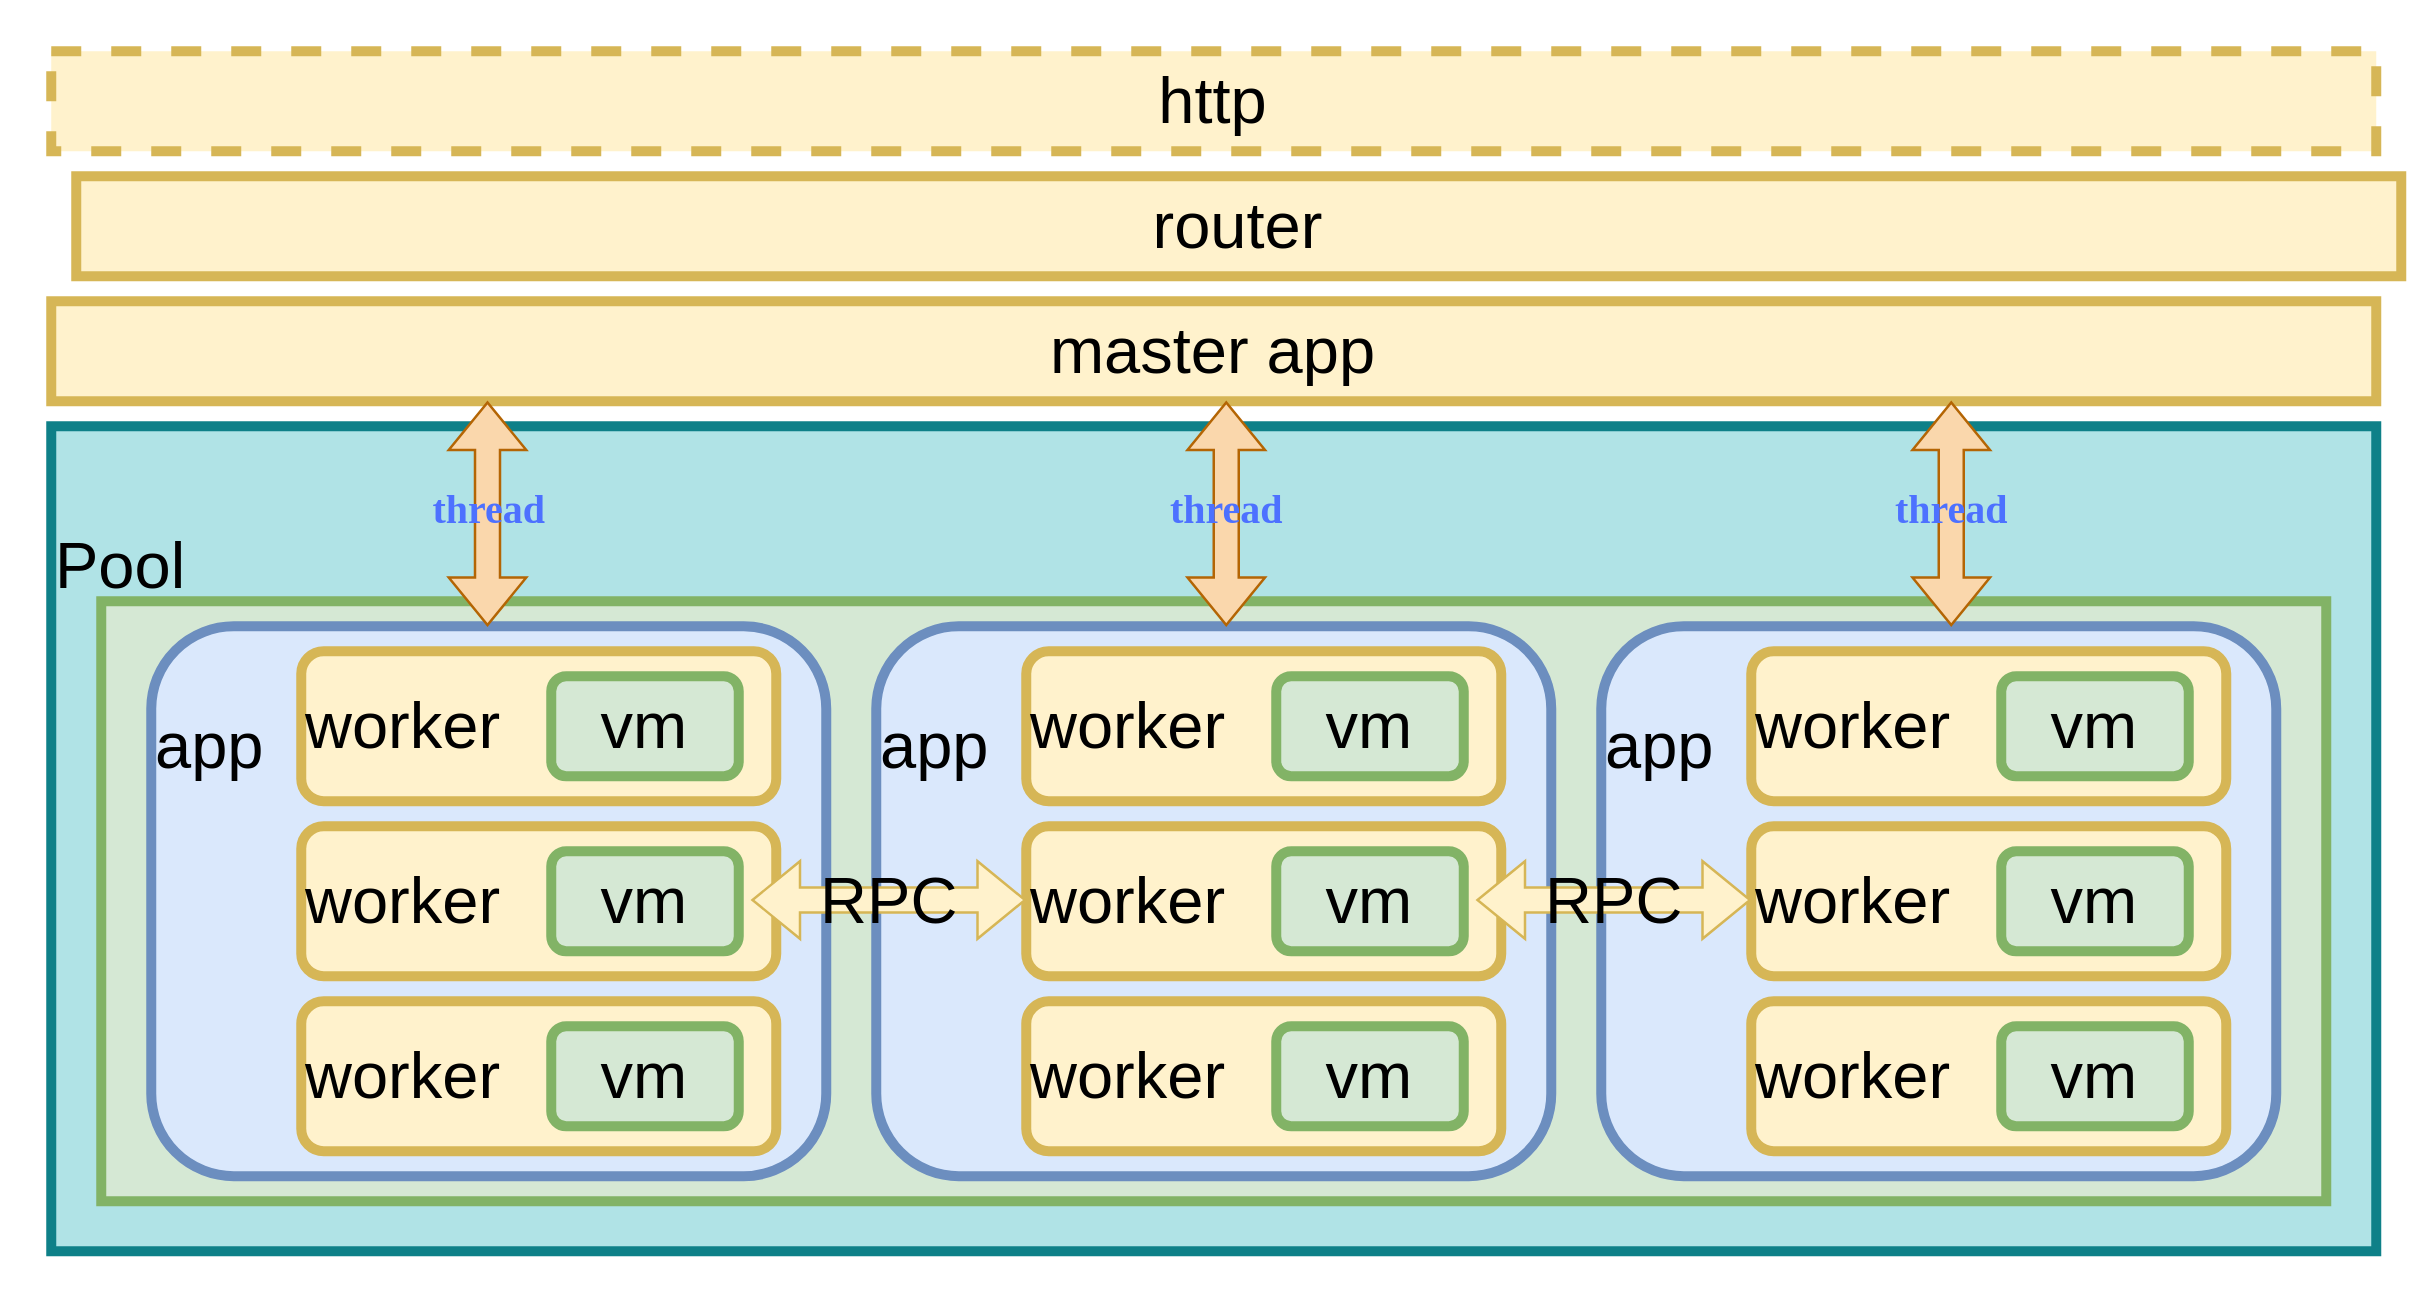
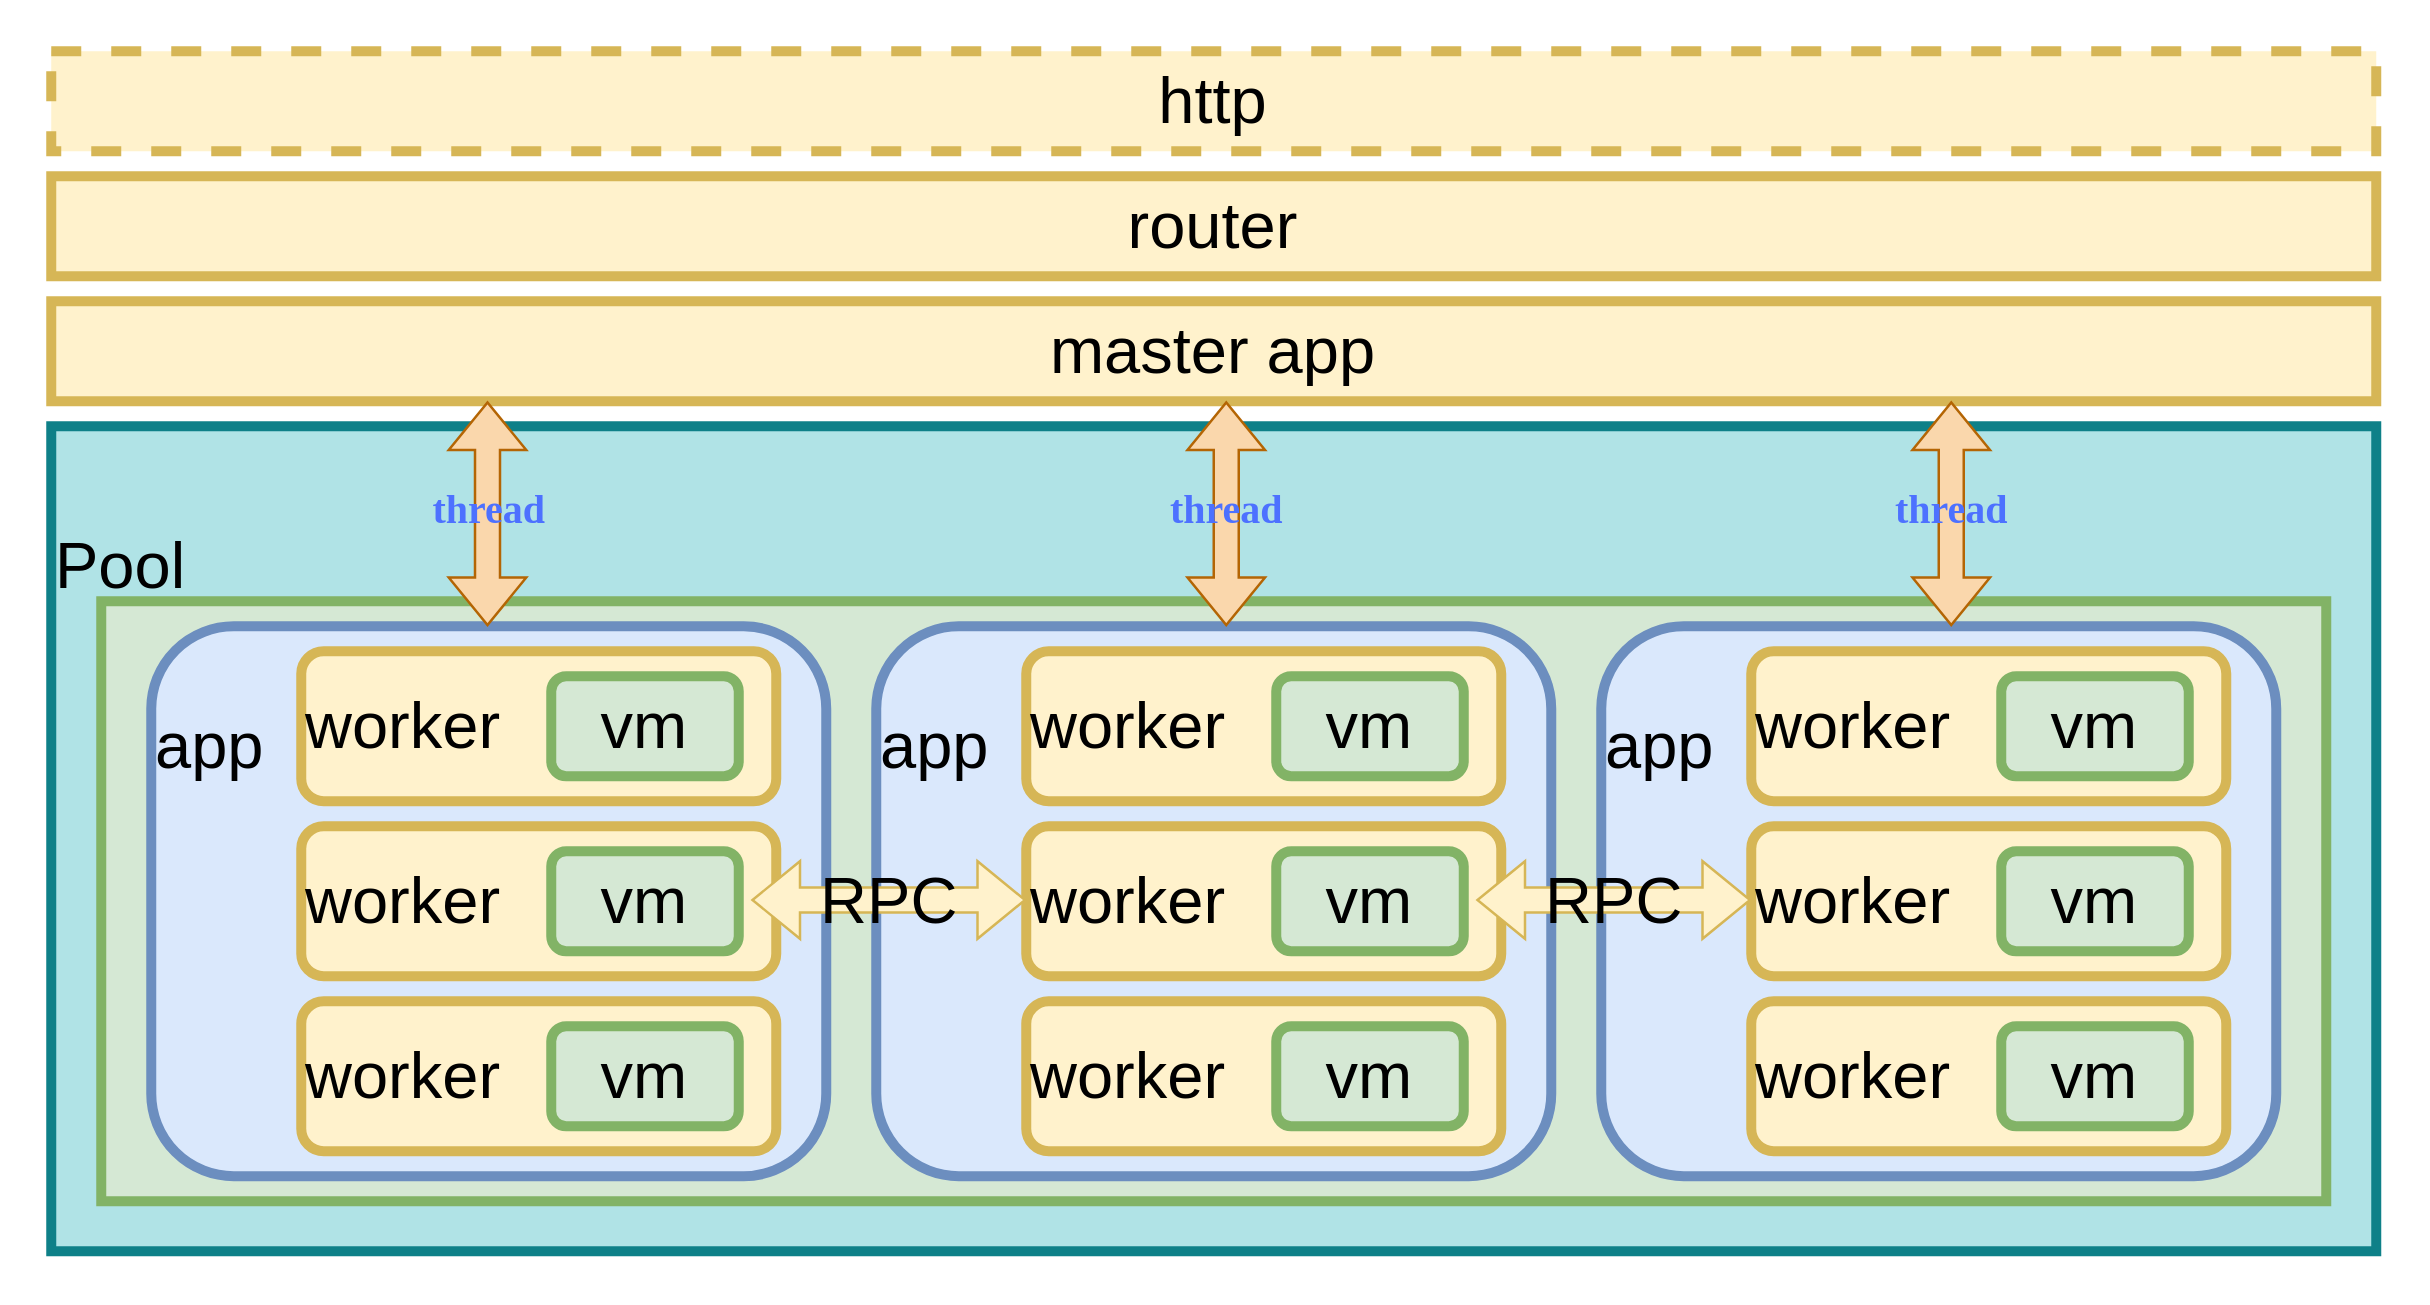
  <mxCell id="0" />
  <mxCell id="1" parent="0" />
  <mxCell id="2" value="Pool&lt;br&gt;&lt;br&gt;&lt;br&gt;&lt;br&gt;&lt;br&gt;&lt;br&gt;&lt;br&gt;&lt;br&gt;" style="rounded=0;whiteSpace=wrap;html=1;fontSize=26;strokeColor=#0e8088;strokeWidth=4;fillColor=#b0e3e6;align=left;" parent="1" vertex="1"><mxGeometry x="20" y="170" width="930" height="330" as="geometry" /></mxCell>
  <mxCell id="3" value="http" style="rounded=0;whiteSpace=wrap;html=1;fontSize=26;strokeWidth=4;fillColor=#fff2cc;strokeColor=#d6b656;dashed=1;" parent="1" vertex="1"><mxGeometry x="20" y="20" width="930" height="40" as="geometry" /></mxCell>
  <mxCell id="4" value="" style="rounded=0;whiteSpace=wrap;html=1;fontSize=26;strokeWidth=4;fillColor=#d5e8d4;strokeColor=#82b366;" parent="1" vertex="1"><mxGeometry x="40" y="240" width="890" height="240" as="geometry" /></mxCell>
  <mxCell id="5" value="app&lt;br&gt;&amp;nbsp;&lt;br&gt;&lt;br&gt;&lt;br&gt;&amp;nbsp;" style="rounded=1;whiteSpace=wrap;html=1;fontSize=26;strokeColor=#6c8ebf;strokeWidth=4;fillColor=#dae8fc;align=left;" parent="1" vertex="1"><mxGeometry x="60" y="250" width="270" height="220" as="geometry" /></mxCell>
  <mxCell id="6" value="worker" style="rounded=1;whiteSpace=wrap;html=1;fontSize=26;strokeColor=#d6b656;strokeWidth=4;fillColor=#fff2cc;align=left;" parent="1" vertex="1"><mxGeometry x="120" y="260" width="190" height="60" as="geometry" /></mxCell>
  <mxCell id="7" value="vm" style="rounded=1;whiteSpace=wrap;html=1;fontSize=26;strokeColor=#82b366;strokeWidth=4;fillColor=#d5e8d4;align=center;" parent="1" vertex="1"><mxGeometry x="220" y="270" width="75" height="40" as="geometry" /></mxCell>
  <mxCell id="8" value="worker" style="rounded=1;whiteSpace=wrap;html=1;fontSize=26;strokeColor=#d6b656;strokeWidth=4;fillColor=#fff2cc;align=left;" parent="1" vertex="1"><mxGeometry x="120" y="330" width="190" height="60" as="geometry" /></mxCell>
  <mxCell id="9" value="vm" style="rounded=1;whiteSpace=wrap;html=1;fontSize=26;strokeColor=#82b366;strokeWidth=4;fillColor=#d5e8d4;align=center;" parent="1" vertex="1"><mxGeometry x="220" y="340" width="75" height="40" as="geometry" /></mxCell>
  <mxCell id="10" value="worker" style="rounded=1;whiteSpace=wrap;html=1;fontSize=26;strokeColor=#d6b656;strokeWidth=4;fillColor=#fff2cc;align=left;" parent="1" vertex="1"><mxGeometry x="120" y="400" width="190" height="60" as="geometry" /></mxCell>
  <mxCell id="11" value="vm" style="rounded=1;whiteSpace=wrap;html=1;fontSize=26;strokeColor=#82b366;strokeWidth=4;fillColor=#d5e8d4;align=center;" parent="1" vertex="1"><mxGeometry x="220" y="410" width="75" height="40" as="geometry" /></mxCell>
  <mxCell id="12" value="app&lt;br&gt;&amp;nbsp;&lt;br&gt;&lt;br&gt;&lt;br&gt;&amp;nbsp;" style="rounded=1;whiteSpace=wrap;html=1;fontSize=26;strokeColor=#6c8ebf;strokeWidth=4;fillColor=#dae8fc;align=left;" parent="1" vertex="1"><mxGeometry x="350" y="250" width="270" height="220" as="geometry" /></mxCell>
  <mxCell id="13" value="worker" style="rounded=1;whiteSpace=wrap;html=1;fontSize=26;strokeColor=#d6b656;strokeWidth=4;fillColor=#fff2cc;align=left;" parent="1" vertex="1"><mxGeometry x="410" y="260" width="190" height="60" as="geometry" /></mxCell>
  <mxCell id="14" value="vm" style="rounded=1;whiteSpace=wrap;html=1;fontSize=26;strokeColor=#82b366;strokeWidth=4;fillColor=#d5e8d4;align=center;" parent="1" vertex="1"><mxGeometry x="510" y="270" width="75" height="40" as="geometry" /></mxCell>
  <mxCell id="15" value="worker" style="rounded=1;whiteSpace=wrap;html=1;fontSize=26;strokeColor=#d6b656;strokeWidth=4;fillColor=#fff2cc;align=left;" parent="1" vertex="1"><mxGeometry x="410" y="330" width="190" height="60" as="geometry" /></mxCell>
  <mxCell id="16" value="vm" style="rounded=1;whiteSpace=wrap;html=1;fontSize=26;strokeColor=#82b366;strokeWidth=4;fillColor=#d5e8d4;align=center;" parent="1" vertex="1"><mxGeometry x="510" y="340" width="75" height="40" as="geometry" /></mxCell>
  <mxCell id="17" value="worker" style="rounded=1;whiteSpace=wrap;html=1;fontSize=26;strokeColor=#d6b656;strokeWidth=4;fillColor=#fff2cc;align=left;" parent="1" vertex="1"><mxGeometry x="410" y="400" width="190" height="60" as="geometry" /></mxCell>
  <mxCell id="18" value="vm" style="rounded=1;whiteSpace=wrap;html=1;fontSize=26;strokeColor=#82b366;strokeWidth=4;fillColor=#d5e8d4;align=center;" parent="1" vertex="1"><mxGeometry x="510" y="410" width="75" height="40" as="geometry" /></mxCell>
  <mxCell id="19" value="app&lt;br&gt;&amp;nbsp;&lt;br&gt;&lt;br&gt;&lt;br&gt;&amp;nbsp;" style="rounded=1;whiteSpace=wrap;html=1;fontSize=26;strokeColor=#6c8ebf;strokeWidth=4;fillColor=#dae8fc;align=left;" parent="1" vertex="1"><mxGeometry x="640" y="250" width="270" height="220" as="geometry" /></mxCell>
  <mxCell id="20" value="worker" style="rounded=1;whiteSpace=wrap;html=1;fontSize=26;strokeColor=#d6b656;strokeWidth=4;fillColor=#fff2cc;align=left;" parent="1" vertex="1"><mxGeometry x="700" y="260" width="190" height="60" as="geometry" /></mxCell>
  <mxCell id="21" value="vm" style="rounded=1;whiteSpace=wrap;html=1;fontSize=26;strokeColor=#82b366;strokeWidth=4;fillColor=#d5e8d4;align=center;" parent="1" vertex="1"><mxGeometry x="800" y="270" width="75" height="40" as="geometry" /></mxCell>
  <mxCell id="22" value="worker" style="rounded=1;whiteSpace=wrap;html=1;fontSize=26;strokeColor=#d6b656;strokeWidth=4;fillColor=#fff2cc;align=left;" parent="1" vertex="1"><mxGeometry x="700" y="330" width="190" height="60" as="geometry" /></mxCell>
  <mxCell id="23" value="vm" style="rounded=1;whiteSpace=wrap;html=1;fontSize=26;strokeColor=#82b366;strokeWidth=4;fillColor=#d5e8d4;align=center;" parent="1" vertex="1"><mxGeometry x="800" y="340" width="75" height="40" as="geometry" /></mxCell>
  <mxCell id="24" value="worker" style="rounded=1;whiteSpace=wrap;html=1;fontSize=26;strokeColor=#d6b656;strokeWidth=4;fillColor=#fff2cc;align=left;" parent="1" vertex="1"><mxGeometry x="700" y="400" width="190" height="60" as="geometry" /></mxCell>
  <mxCell id="25" value="vm" style="rounded=1;whiteSpace=wrap;html=1;fontSize=26;strokeColor=#82b366;strokeWidth=4;fillColor=#d5e8d4;align=center;" parent="1" vertex="1"><mxGeometry x="800" y="410" width="75" height="40" as="geometry" /></mxCell>
- <mxCell id="26" value="router" style="rounded=0;whiteSpace=wrap;html=1;fontSize=26;strokeWidth=4;fillColor=#fff2cc;strokeColor=#d6b656;" parent="1" vertex="1"><mxGeometry x="30" y="70" width="930" height="40" as="geometry" /></mxCell>
+ <mxCell id="26" value="router" style="rounded=0;whiteSpace=wrap;html=1;fontSize=26;strokeWidth=4;fillColor=#fff2cc;strokeColor=#d6b656;" parent="1" vertex="1"><mxGeometry x="20" y="70" width="930" height="40" as="geometry" /></mxCell>
  <mxCell id="27" value="&lt;span style=&quot;&quot;&gt;RPC&lt;/span&gt;" style="shape=flexArrow;endArrow=classic;startArrow=classic;html=1;rounded=0;fontSize=26;fillColor=#fff2cc;strokeColor=#d6b656;labelBackgroundColor=none;" parent="1" edge="1"><mxGeometry width="100" height="100" relative="1" as="geometry"><mxPoint x="300" y="359.5" as="sourcePoint" /><mxPoint x="410" y="359.5" as="targetPoint" /></mxGeometry></mxCell>
  <mxCell id="28" value="&lt;span style=&quot;&quot;&gt;RPC&lt;/span&gt;" style="shape=flexArrow;endArrow=classic;startArrow=classic;html=1;rounded=0;fontSize=26;fillColor=#fff2cc;strokeColor=#d6b656;labelBackgroundColor=none;" parent="1" edge="1"><mxGeometry width="100" height="100" relative="1" as="geometry"><mxPoint x="590" y="359.5" as="sourcePoint" /><mxPoint x="700" y="359.5" as="targetPoint" /></mxGeometry></mxCell>
  <mxCell id="29" value="master app" style="rounded=0;whiteSpace=wrap;html=1;fontSize=26;strokeWidth=4;fillColor=#fff2cc;strokeColor=#d6b656;" parent="1" vertex="1"><mxGeometry x="20" y="120" width="930" height="40" as="geometry" /></mxCell>
  <mxCell id="30" value="&lt;span style=&quot;color: rgb(77, 113, 255); font-family: gilroy; font-size: 16px; font-weight: 600; text-align: left;&quot;&gt;thread&lt;/span&gt;" style="shape=flexArrow;endArrow=classic;startArrow=classic;html=1;rounded=0;fontSize=26;fillColor=#fad7ac;strokeColor=#b46504;labelBackgroundColor=none;" parent="1" edge="1"><mxGeometry x="0.111" width="100" height="100" relative="1" as="geometry"><mxPoint x="490" y="250" as="sourcePoint" /><mxPoint x="490" y="160" as="targetPoint" /><mxPoint as="offset" /></mxGeometry></mxCell>
  <mxCell id="31" value="&lt;span style=&quot;color: rgb(77, 113, 255); font-family: gilroy; font-size: 16px; font-weight: 600; text-align: left;&quot;&gt;thread&lt;/span&gt;" style="shape=flexArrow;endArrow=classic;startArrow=classic;html=1;rounded=0;fontSize=26;fillColor=#fad7ac;strokeColor=#b46504;labelBackgroundColor=none;" edge="1" parent="1"><mxGeometry x="0.111" width="100" height="100" relative="1" as="geometry"><mxPoint x="780" y="250" as="sourcePoint" /><mxPoint x="780" y="160" as="targetPoint" /><mxPoint as="offset" /></mxGeometry></mxCell>
  <mxCell id="32" value="&lt;span style=&quot;color: rgb(77, 113, 255); font-family: gilroy; font-size: 16px; font-weight: 600; text-align: left;&quot;&gt;thread&lt;/span&gt;" style="shape=flexArrow;endArrow=classic;startArrow=classic;html=1;rounded=0;fontSize=26;fillColor=#fad7ac;strokeColor=#b46504;labelBackgroundColor=none;" edge="1" parent="1"><mxGeometry x="0.111" width="100" height="100" relative="1" as="geometry"><mxPoint x="194.5" y="250" as="sourcePoint" /><mxPoint x="194.5" y="160" as="targetPoint" /><mxPoint as="offset" /></mxGeometry></mxCell>
